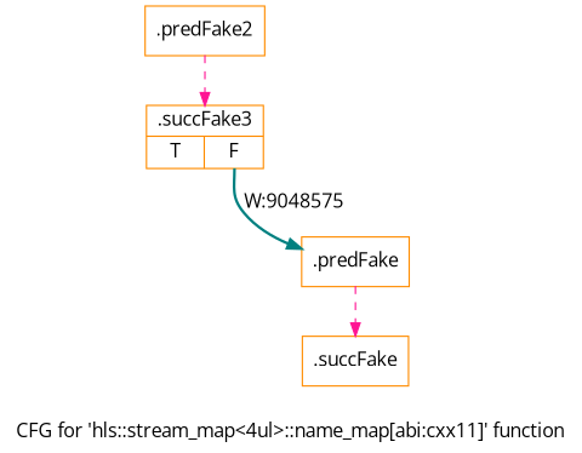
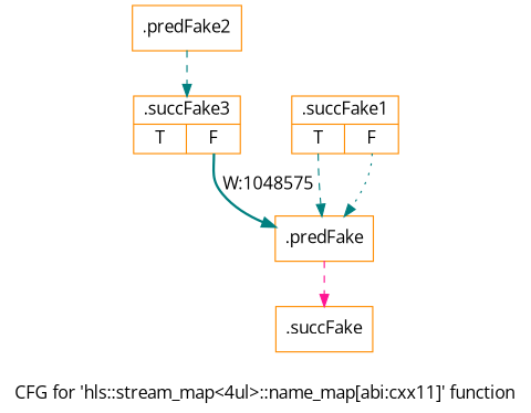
  digraph {
    fontname="Open Sans"
    label="CFG for 'hls::stream_map\<4ul\>::name_map[abi:cxx11]' function"
    node [color=darkorange filename="/usr/vitis/Vitis_HLS/2020.2/include/hls_stream_thread_unsafe.h" fontname="Open Sans" linenumber=117 shape=record]
    edge [color=teal filename="/usr/vitis/Vitis_HLS/2020.2/include/hls_stream_thread_unsafe.h" fontname="Open Sans" style=dashed]
    n1 [label="{.predFake2}"]
    n2 [label="{.succFake3|{<s0>T|<s1>F}}"]
    n3 [label="{.predFake}" linenumber=118]
+   n4 [label="{.succFake1|{<s0>T|<s1>F}}"]
    n5 [label="{.succFake}" linenumber=118]
-   n1 -> n2 [color=deeppink execusionnum=4]
-   n2 -> n3 [label="W:9048575" style=bold tailport=s1 filename=""]
+   n1 -> n2 [execusionnum=4]
+   n2 -> n3 [label="W:1048575" style=bold tailport=s1 filename=""]
    n3 -> n5 [color=deeppink execusionnum=1048574]
+   n4 -> n3 [execusionnum=0 tailport=s0]
+   n4 -> n3 [style=dotted tailport=s1 filename=""]
  }
